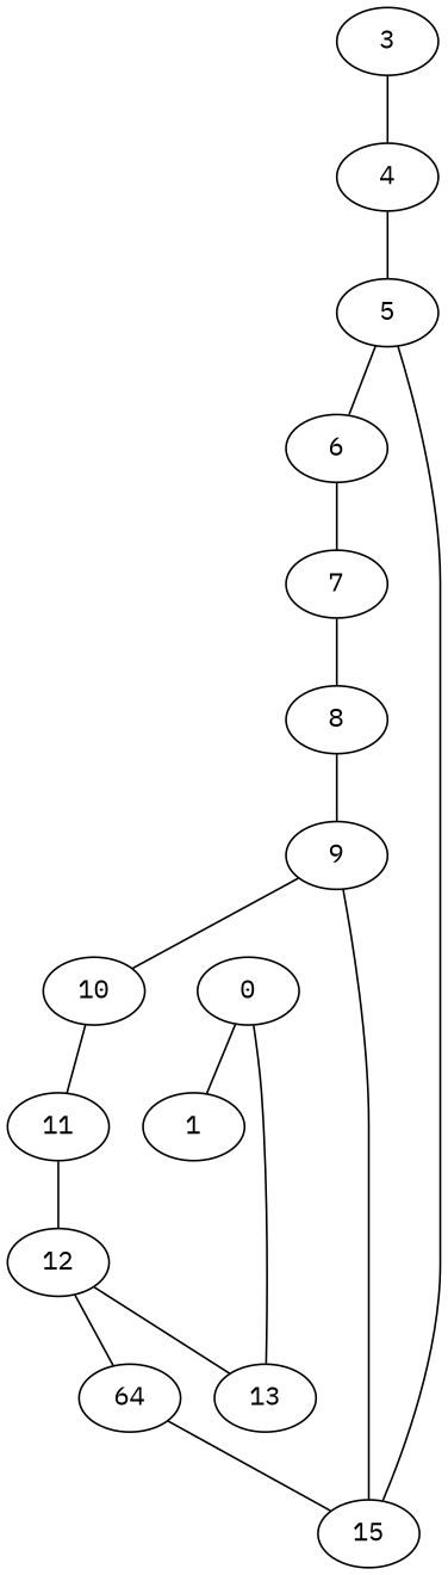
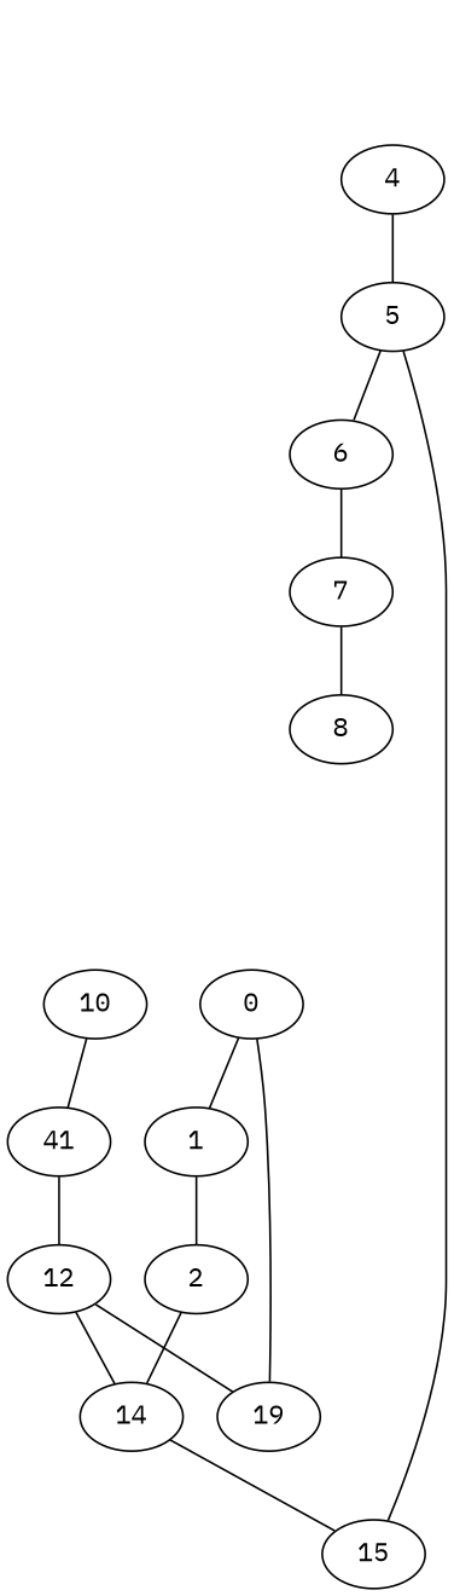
  strict graph {
    fontname="IBM Plex Mono"
    node [fontname="IBM Plex Mono"]
    edge [fontname="IBM Plex Mono"]
    0
    1
-   13
-   14 [label=64]
-   3
+   13 [label=19]
+   2
+   14
    4
    15
    5
    6
    7
    8
-   9
    10
-   11
+   11 [label=41]
    12
    0 -- 1
    0 -- 13
+   1 -- 2
+   2 -- 14
    14 -- 15
-   3 -- 4
    4 -- 5
    5 -- 15
    5 -- 6
    6 -- 7
    7 -- 8
-   8 -- 9
-   9 -- 15
-   9 -- 10
    10 -- 11
    11 -- 12
    12 -- 13
    12 -- 14
  }
